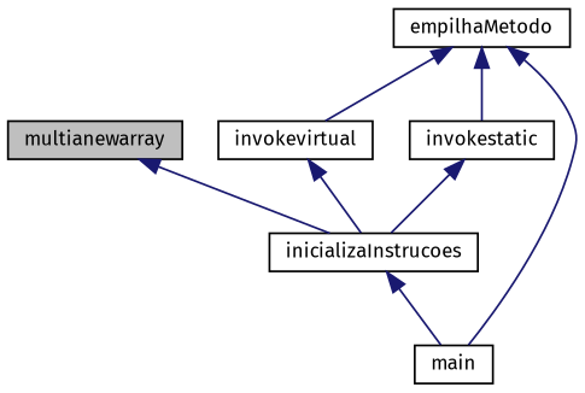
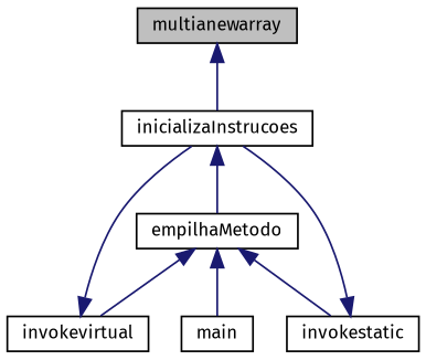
  digraph {
    fontname="Fira Sans"
    rankdir=TB
    node [color=black fillcolor=white fontname="Fira Sans" fontsize=10 shape=record style=filled]
    edge [color=midnightblue dir=back fontname="Fira Sans" fontsize=10 labelfontname=Helvetica labelfontsize=10 style=solid]
    n1 [fillcolor=grey75 fontcolor=black height=0.2 label=multianewarray width=0.4]
    n2 [height=0.2 label=inicializaInstrucoes width=0.4]
    n3 [height=0.2 label=empilhaMetodo width=0.4]
    n4 [height=0.2 label=invokevirtual width=0.4]
    n5 [height=0.2 label=invokestatic width=0.4]
    n6 [height=0.2 label=main width=0.4]
    n1 -> n2
-   n2 -> n6
+   n2 -> n3
    n3 -> n4
    n3 -> n5
    n3 -> n6
    n4 -> n2
    n5 -> n2
  }
